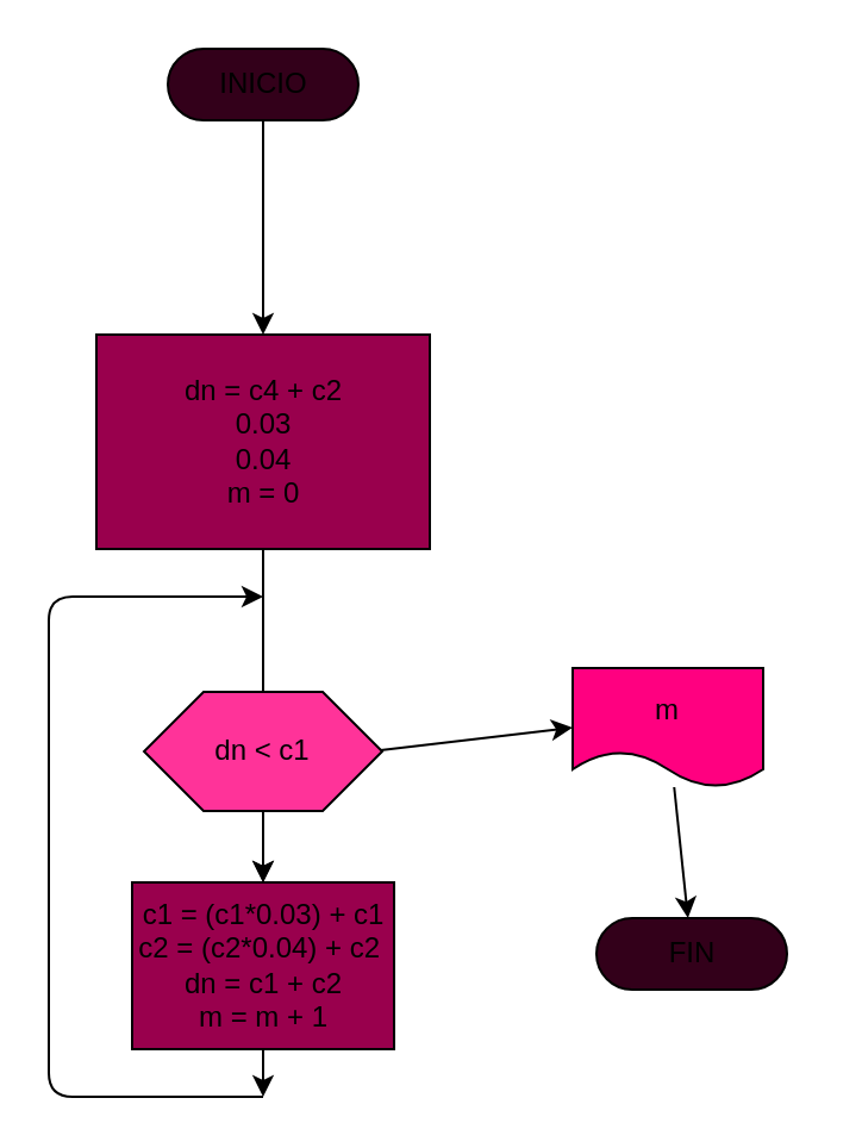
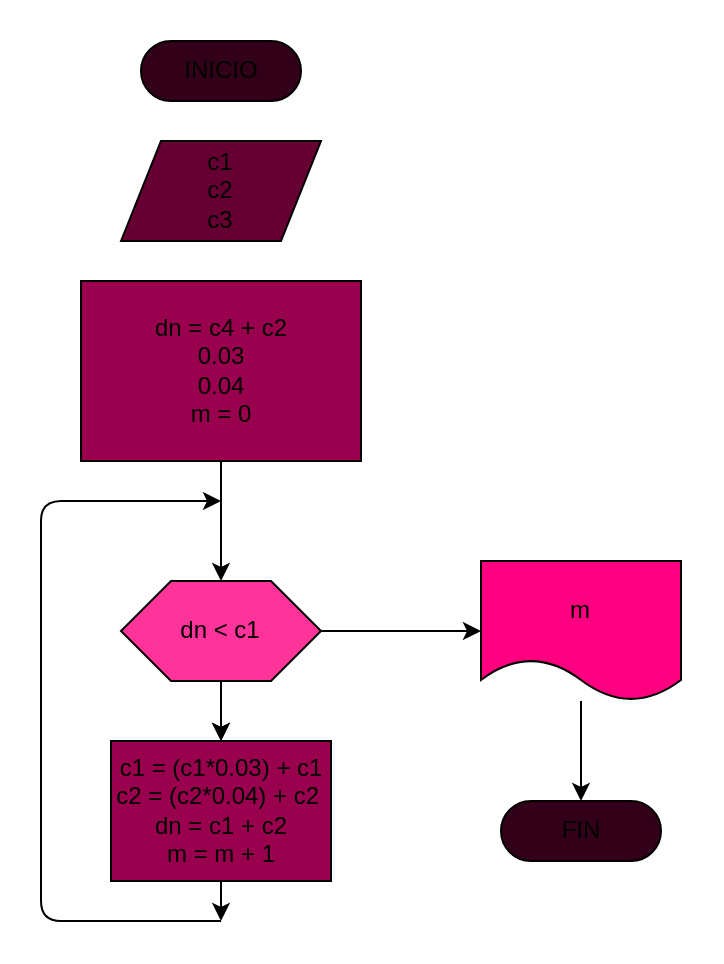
  <mxCell id="0" />
  <mxCell id="1" parent="0" />
- <mxCell id="2" style="edgeStyle=none;html=1;exitX=0.5;exitY=0.5;exitDx=0;exitDy=15;exitPerimeter=0;entryX=0.5;entryY=0;entryDx=0;entryDy=0;" parent="1" source="3" target="6" edge="1"><mxGeometry relative="1" as="geometry"><mxPoint x="110" y="80" as="targetPoint" /></mxGeometry></mxCell>
  <mxCell id="3" value="INICIO" style="html=1;dashed=0;whitespace=wrap;shape=mxgraph.dfd.start;fillColor=#33001A;" parent="1" vertex="1"><mxGeometry x="70" y="20" width="80" height="30" as="geometry" /></mxCell>
  <mxCell id="4" style="edgeStyle=none;html=1;exitX=0.5;exitY=1;exitDx=0;exitDy=0;" parent="1" target="6" edge="1"><mxGeometry relative="1" as="geometry"><mxPoint x="110" y="150" as="sourcePoint" /></mxGeometry></mxCell>
- <mxCell id="5" value="" style="edgeStyle=none;html=1;entryX=0.5;entryY=0;entryDx=0;entryDy=0;endArrow=none;" parent="1" source="6" target="17" edge="1"><mxGeometry relative="1" as="geometry"><mxPoint x="110" y="280" as="targetPoint" /></mxGeometry></mxCell>
+ <mxCell id="5" value="" style="edgeStyle=none;html=1;entryX=0.5;entryY=0;entryDx=0;entryDy=0;" parent="1" source="6" target="17" edge="1"><mxGeometry relative="1" as="geometry"><mxPoint x="110" y="280" as="targetPoint" /></mxGeometry></mxCell>
  <mxCell id="6" value="dn = c4 + c2&lt;br&gt;0.03&lt;br&gt;0.04&lt;br&gt;m = 0" style="html=1;dashed=0;whitespace=wrap;fillColor=#99004D;" parent="1" vertex="1"><mxGeometry x="40" y="140" width="140" height="90" as="geometry" /></mxCell>
  <mxCell id="7" value="" style="edgeStyle=none;html=1;" parent="1" target="11" edge="1"><mxGeometry relative="1" as="geometry"><mxPoint x="110" y="350" as="sourcePoint" /></mxGeometry></mxCell>
  <mxCell id="8" style="edgeStyle=none;html=1;exitX=1;exitY=0.5;exitDx=0;exitDy=0;entryX=0;entryY=0.5;entryDx=0;entryDy=0;" parent="1" target="13" edge="1"><mxGeometry relative="1" as="geometry"><mxPoint x="155" y="315" as="sourcePoint" /></mxGeometry></mxCell>
  <mxCell id="9" style="edgeStyle=none;html=1;" parent="1" edge="1"><mxGeometry relative="1" as="geometry"><mxPoint x="110" y="250" as="targetPoint" /><mxPoint x="110" y="460" as="sourcePoint" /><Array as="points"><mxPoint x="60" y="460" /><mxPoint x="20" y="460" /><mxPoint x="20" y="250" /></Array></mxGeometry></mxCell>
  <mxCell id="10" style="edgeStyle=none;html=1;exitX=0.5;exitY=1;exitDx=0;exitDy=0;" parent="1" source="11" edge="1"><mxGeometry relative="1" as="geometry"><mxPoint x="110" y="460" as="targetPoint" /></mxGeometry></mxCell>
  <mxCell id="11" value="c1 = (c1*0.03) + c1&lt;br&gt;c2 = (c2*0.04) + c2&amp;nbsp;&lt;br&gt;dn = c1 + c2&lt;br&gt;m = m + 1" style="html=1;dashed=0;whitespace=wrap;fillColor=#99004D;" parent="1" vertex="1"><mxGeometry x="55" y="370" width="110" height="70" as="geometry" /></mxCell>
  <mxCell id="12" value="" style="edgeStyle=none;html=1;" parent="1" source="13" target="14" edge="1"><mxGeometry relative="1" as="geometry" /></mxCell>
- <mxCell id="13" value="m" style="shape=document;whiteSpace=wrap;html=1;boundedLbl=1;dashed=0;flipH=1;fillColor=#FF0080;" parent="1" vertex="1"><mxGeometry x="240" y="280" width="80" height="50" as="geometry" /></mxCell>
- <mxCell id="14" value="FIN" style="html=1;dashed=0;whitespace=wrap;shape=mxgraph.dfd.start;fillColor=#33001A;" parent="1" vertex="1"><mxGeometry x="250" y="385" width="80" height="30" as="geometry" /></mxCell>
+ <mxCell id="13" value="m" style="shape=document;whiteSpace=wrap;html=1;boundedLbl=1;dashed=0;flipH=1;fillColor=#FF0080;" parent="1" vertex="1"><mxGeometry x="240" y="280" width="100" height="70" as="geometry" /></mxCell>
+ <mxCell id="14" value="FIN" style="html=1;dashed=0;whitespace=wrap;shape=mxgraph.dfd.start;fillColor=#33001A;" parent="1" vertex="1"><mxGeometry x="250" y="400" width="80" height="30" as="geometry" /></mxCell>
+ <mxCell id="15" value="c1&lt;br&gt;c2&lt;br&gt;c3" style="shape=parallelogram;perimeter=parallelogramPerimeter;whiteSpace=wrap;html=1;dashed=0;fillColor=#660033;" parent="1" vertex="1"><mxGeometry x="60" y="70" width="100" height="50" as="geometry" /></mxCell>
  <mxCell id="16" value="" style="edgeStyle=none;html=1;" parent="1" source="17" target="11" edge="1"><mxGeometry relative="1" as="geometry" /></mxCell>
  <mxCell id="17" value="dn &amp;lt; c1" style="shape=hexagon;perimeter=hexagonPerimeter2;whiteSpace=wrap;html=1;size=0.25;fillColor=#FF3399;" parent="1" vertex="1"><mxGeometry x="60" y="290" width="100" height="50" as="geometry" /></mxCell>
